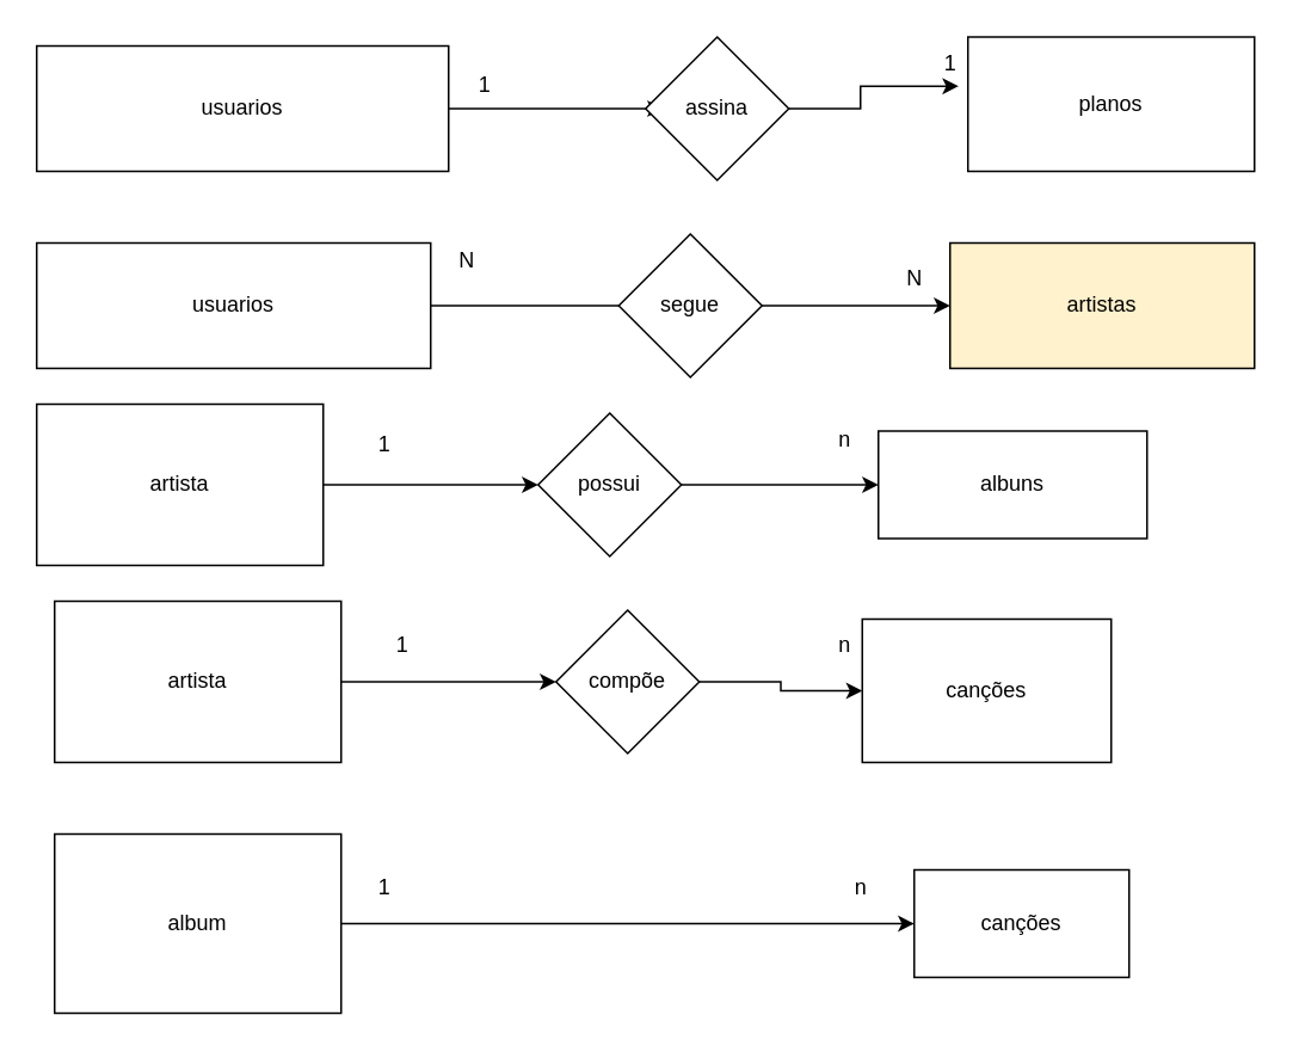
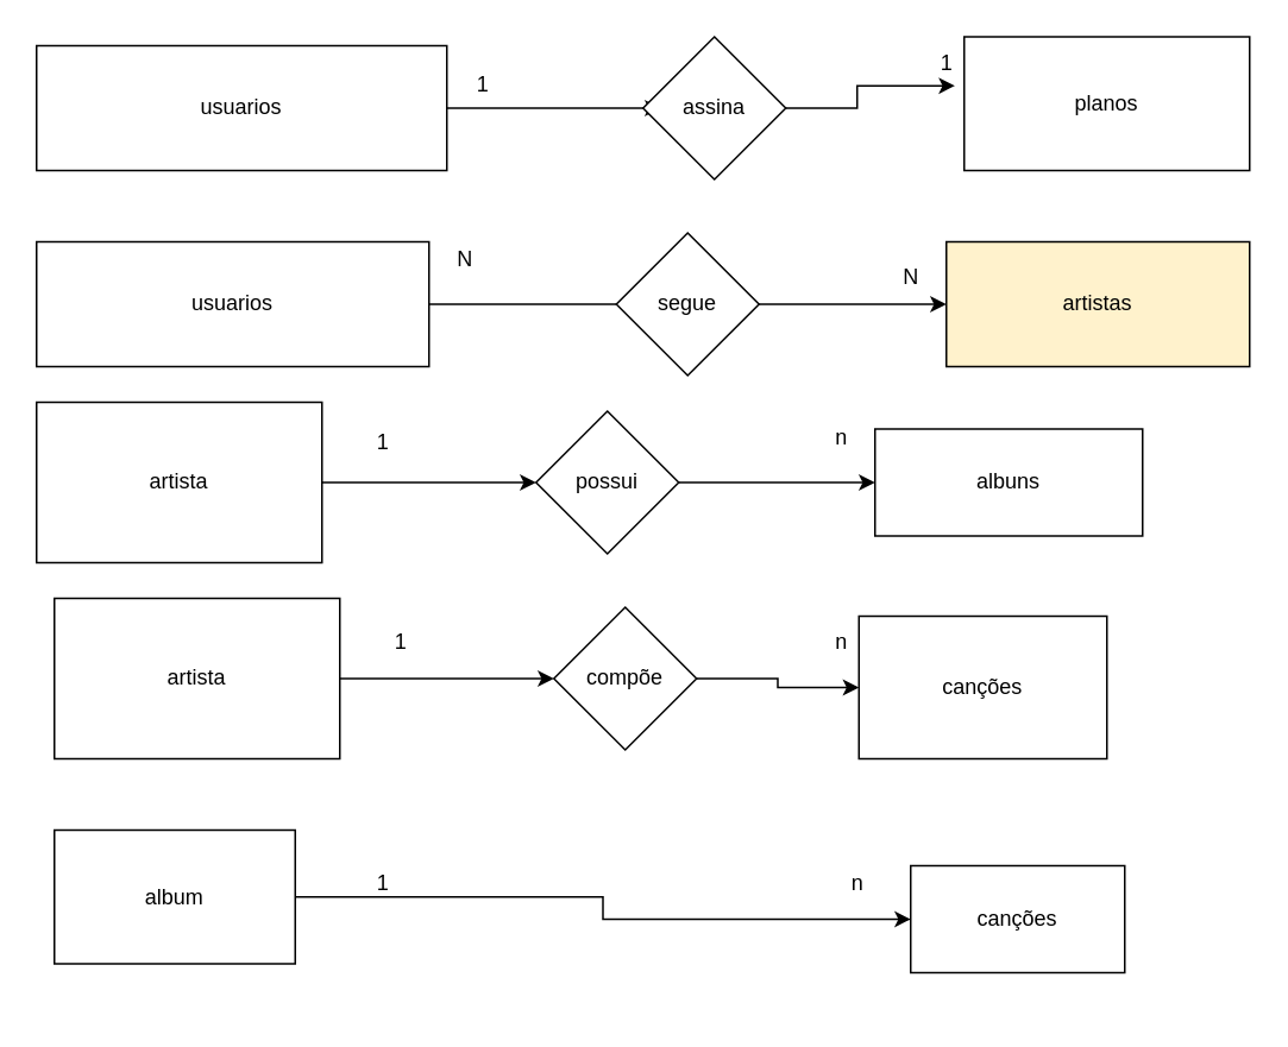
  <mxCell id="0" />
  <mxCell id="1" parent="0" />
  <mxCell id="2" style="edgeStyle=orthogonalEdgeStyle;rounded=0;orthogonalLoop=1;jettySize=auto;html=1;exitX=1;exitY=0.5;exitDx=0;exitDy=0;" edge="1" parent="1" source="3"><mxGeometry relative="1" as="geometry"><mxPoint x="370" y="60" as="targetPoint" /></mxGeometry></mxCell>
  <mxCell id="3" value="usuarios&lt;br&gt;" style="rounded=0;whiteSpace=wrap;html=1;" vertex="1" parent="1"><mxGeometry x="20" y="25" width="230" height="70" as="geometry" /></mxCell>
  <mxCell id="4" value="planos&lt;br&gt;" style="rounded=0;whiteSpace=wrap;html=1;" vertex="1" parent="1"><mxGeometry x="540" y="20" width="160" height="75" as="geometry" /></mxCell>
  <mxCell id="5" value="1" style="text;html=1;align=center;verticalAlign=middle;resizable=0;points=[];autosize=1;" vertex="1" parent="1"><mxGeometry x="260" y="37" width="20" height="20" as="geometry" /></mxCell>
  <mxCell id="6" value="1" style="text;html=1;align=center;verticalAlign=middle;resizable=0;points=[];autosize=1;" vertex="1" parent="1"><mxGeometry x="520" y="25" width="20" height="20" as="geometry" /></mxCell>
  <mxCell id="7" style="edgeStyle=orthogonalEdgeStyle;rounded=0;orthogonalLoop=1;jettySize=auto;html=1;exitX=1;exitY=0.5;exitDx=0;exitDy=0;entryX=0;entryY=0.5;entryDx=0;entryDy=0;" edge="1" parent="1" source="8" target="9"><mxGeometry relative="1" as="geometry" /></mxCell>
  <mxCell id="8" value="usuarios&lt;br&gt;" style="rounded=0;whiteSpace=wrap;html=1;" vertex="1" parent="1"><mxGeometry x="20" y="135" width="220" height="70" as="geometry" /></mxCell>
  <mxCell id="9" value="artistas" style="rounded=0;whiteSpace=wrap;html=1;fillColor=#fff2cc;" vertex="1" parent="1"><mxGeometry x="530" y="135" width="170" height="70" as="geometry" /></mxCell>
  <mxCell id="10" value="N" style="text;html=1;align=center;verticalAlign=middle;resizable=0;points=[];autosize=1;" vertex="1" parent="1"><mxGeometry x="250" y="135" width="20" height="20" as="geometry" /></mxCell>
  <mxCell id="11" value="N" style="text;html=1;align=center;verticalAlign=middle;resizable=0;points=[];autosize=1;" vertex="1" parent="1"><mxGeometry x="500" y="145" width="20" height="20" as="geometry" /></mxCell>
  <mxCell id="12" style="edgeStyle=orthogonalEdgeStyle;rounded=0;orthogonalLoop=1;jettySize=auto;html=1;exitX=1;exitY=0.5;exitDx=0;exitDy=0;entryX=0;entryY=0.5;entryDx=0;entryDy=0;" edge="1" parent="1" source="18" target="17"><mxGeometry relative="1" as="geometry" /></mxCell>
  <mxCell id="13" value="artista&lt;br&gt;" style="rounded=0;whiteSpace=wrap;html=1;" vertex="1" parent="1"><mxGeometry x="20" y="225" width="160" height="90" as="geometry" /></mxCell>
  <mxCell id="14" value="segue" style="rhombus;whiteSpace=wrap;html=1;" vertex="1" parent="1"><mxGeometry x="345" y="130" width="80" height="80" as="geometry" /></mxCell>
  <mxCell id="15" style="edgeStyle=orthogonalEdgeStyle;rounded=0;orthogonalLoop=1;jettySize=auto;html=1;entryX=0.74;entryY=1.123;entryDx=0;entryDy=0;entryPerimeter=0;" edge="1" parent="1" source="16" target="6"><mxGeometry relative="1" as="geometry" /></mxCell>
  <mxCell id="16" value="assina" style="rhombus;whiteSpace=wrap;html=1;" vertex="1" parent="1"><mxGeometry x="360" y="20" width="80" height="80" as="geometry" /></mxCell>
  <mxCell id="17" value="albuns&lt;br&gt;" style="rounded=0;whiteSpace=wrap;html=1;" vertex="1" parent="1"><mxGeometry x="490" y="240" width="150" height="60" as="geometry" /></mxCell>
  <mxCell id="18" value="possui&lt;br&gt;" style="rhombus;whiteSpace=wrap;html=1;" vertex="1" parent="1"><mxGeometry x="300" y="230" width="80" height="80" as="geometry" /></mxCell>
  <mxCell id="19" style="edgeStyle=orthogonalEdgeStyle;rounded=0;orthogonalLoop=1;jettySize=auto;html=1;exitX=1;exitY=0.5;exitDx=0;exitDy=0;entryX=0;entryY=0.5;entryDx=0;entryDy=0;" edge="1" parent="1" source="13" target="18"><mxGeometry relative="1" as="geometry"><mxPoint x="180" y="270" as="sourcePoint" /><mxPoint x="490" y="270" as="targetPoint" /></mxGeometry></mxCell>
  <mxCell id="20" value="1" style="text;html=1;align=center;verticalAlign=middle;resizable=0;points=[];autosize=1;" vertex="1" parent="1"><mxGeometry x="204" y="238" width="20" height="20" as="geometry" /></mxCell>
  <mxCell id="21" value="n" style="text;html=1;align=center;verticalAlign=middle;resizable=0;points=[];autosize=1;" vertex="1" parent="1"><mxGeometry x="461" y="235" width="20" height="20" as="geometry" /></mxCell>
  <mxCell id="22" style="edgeStyle=orthogonalEdgeStyle;rounded=0;orthogonalLoop=1;jettySize=auto;html=1;exitX=1;exitY=0.5;exitDx=0;exitDy=0;entryX=0;entryY=0.5;entryDx=0;entryDy=0;" edge="1" parent="1" source="25" target="24"><mxGeometry relative="1" as="geometry" /></mxCell>
  <mxCell id="23" value="artista&lt;br&gt;" style="rounded=0;whiteSpace=wrap;html=1;" vertex="1" parent="1"><mxGeometry x="30" y="335" width="160" height="90" as="geometry" /></mxCell>
  <mxCell id="24" value="canções" style="rounded=0;whiteSpace=wrap;html=1;" vertex="1" parent="1"><mxGeometry x="481" y="345" width="139" height="80" as="geometry" /></mxCell>
  <mxCell id="25" value="compõe&lt;br&gt;" style="rhombus;whiteSpace=wrap;html=1;" vertex="1" parent="1"><mxGeometry x="310" y="340" width="80" height="80" as="geometry" /></mxCell>
  <mxCell id="26" style="edgeStyle=orthogonalEdgeStyle;rounded=0;orthogonalLoop=1;jettySize=auto;html=1;exitX=1;exitY=0.5;exitDx=0;exitDy=0;entryX=0;entryY=0.5;entryDx=0;entryDy=0;" edge="1" parent="1" source="23" target="25"><mxGeometry relative="1" as="geometry"><mxPoint x="190" y="380" as="sourcePoint" /><mxPoint x="481" y="385" as="targetPoint" /></mxGeometry></mxCell>
  <mxCell id="27" value="1" style="text;html=1;align=center;verticalAlign=middle;resizable=0;points=[];autosize=1;" vertex="1" parent="1"><mxGeometry x="214" y="350" width="20" height="20" as="geometry" /></mxCell>
  <mxCell id="28" value="n" style="text;html=1;align=center;verticalAlign=middle;resizable=0;points=[];autosize=1;" vertex="1" parent="1"><mxGeometry x="461" y="350" width="20" height="20" as="geometry" /></mxCell>
  <mxCell id="29" style="edgeStyle=orthogonalEdgeStyle;rounded=0;orthogonalLoop=1;jettySize=auto;html=1;exitX=1;exitY=0.5;exitDx=0;exitDy=0;" edge="1" parent="1" source="30" target="31"><mxGeometry relative="1" as="geometry"><mxPoint x="480" y="515" as="targetPoint" /></mxGeometry></mxCell>
- <mxCell id="30" value="album&lt;br&gt;" style="rounded=0;whiteSpace=wrap;html=1;" vertex="1" parent="1"><mxGeometry x="30" y="465" width="160" height="100" as="geometry" /></mxCell>
+ <mxCell id="30" value="album&lt;br&gt;" style="rounded=0;whiteSpace=wrap;html=1;" vertex="1" parent="1"><mxGeometry x="30" y="465" width="135" height="75" as="geometry" /></mxCell>
  <mxCell id="31" value="canções&lt;br&gt;" style="rounded=0;whiteSpace=wrap;html=1;" vertex="1" parent="1"><mxGeometry x="510" y="485" width="120" height="60" as="geometry" /></mxCell>
  <mxCell id="32" value="1" style="text;html=1;align=center;verticalAlign=middle;resizable=0;points=[];autosize=1;" vertex="1" parent="1"><mxGeometry x="204" y="485" width="20" height="20" as="geometry" /></mxCell>
  <mxCell id="33" value="n" style="text;html=1;align=center;verticalAlign=middle;resizable=0;points=[];autosize=1;" vertex="1" parent="1"><mxGeometry x="470" y="485" width="20" height="20" as="geometry" /></mxCell>
